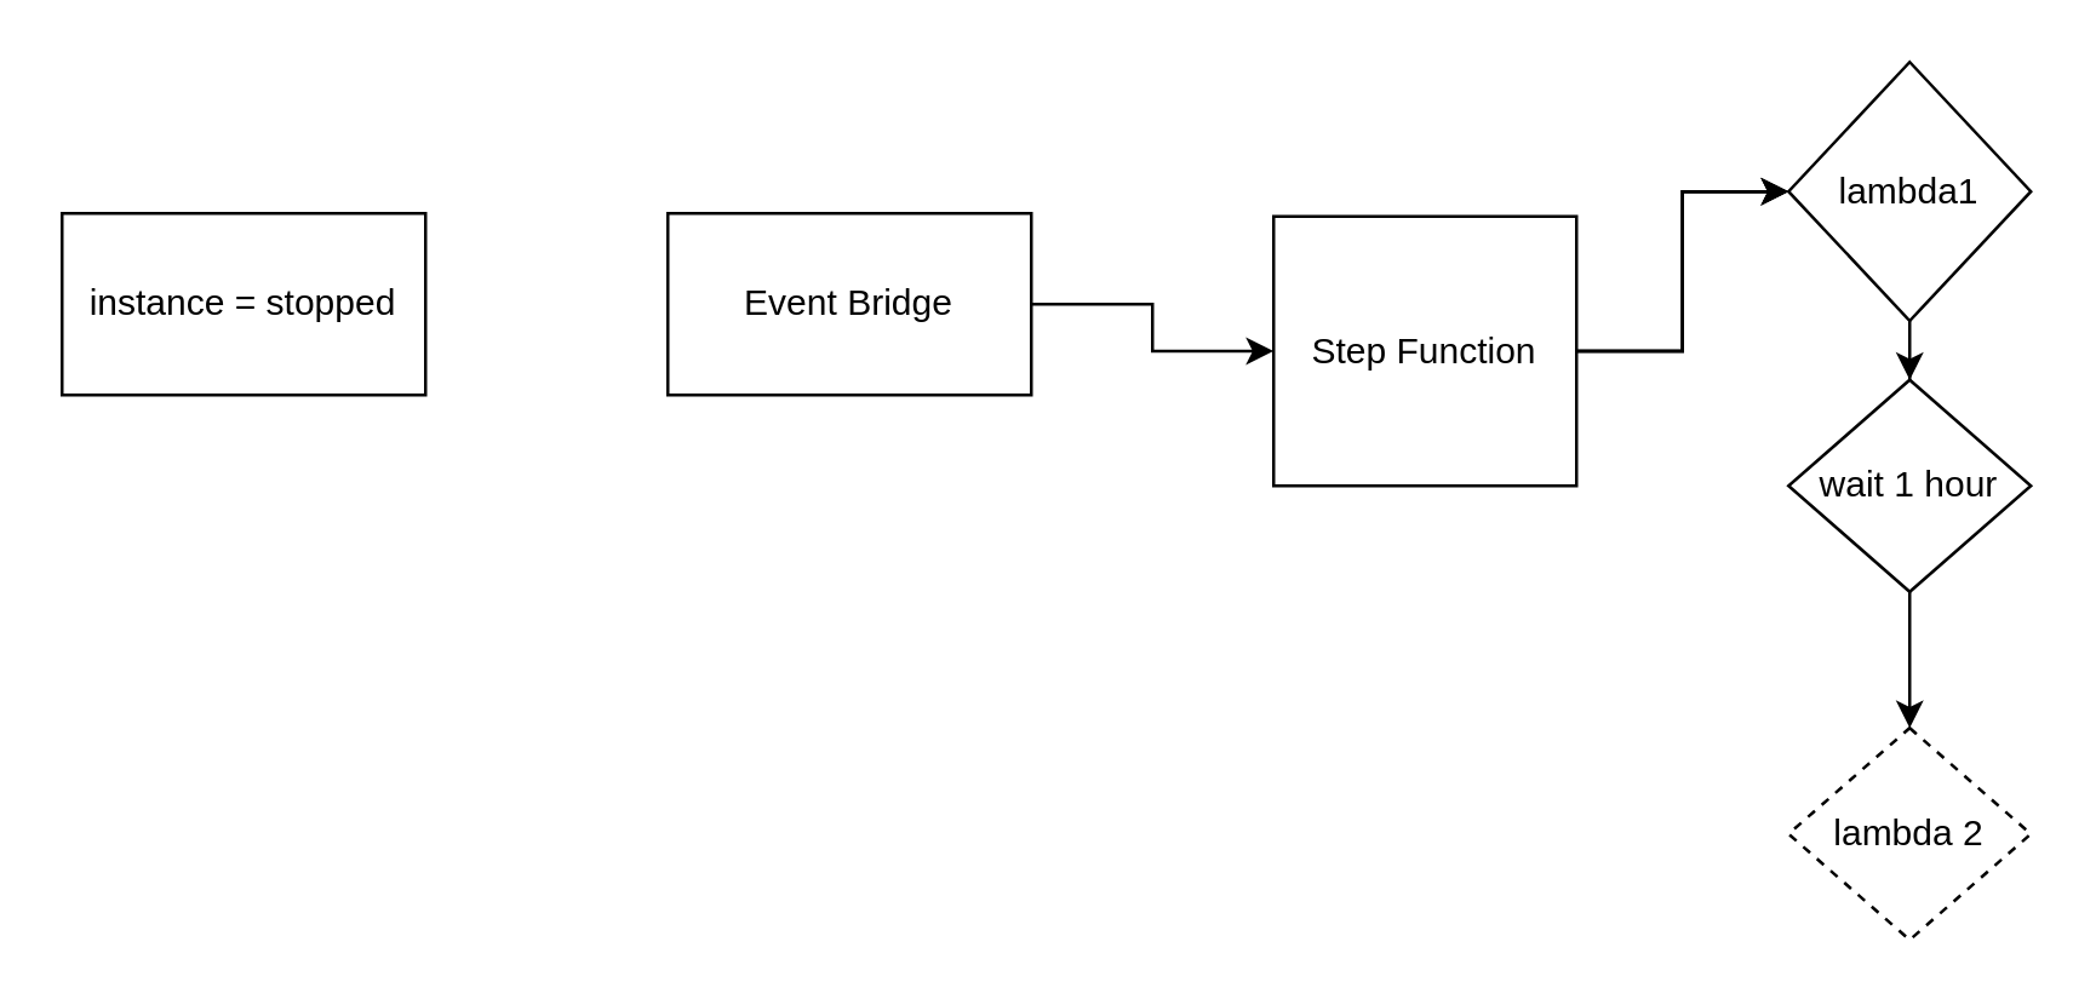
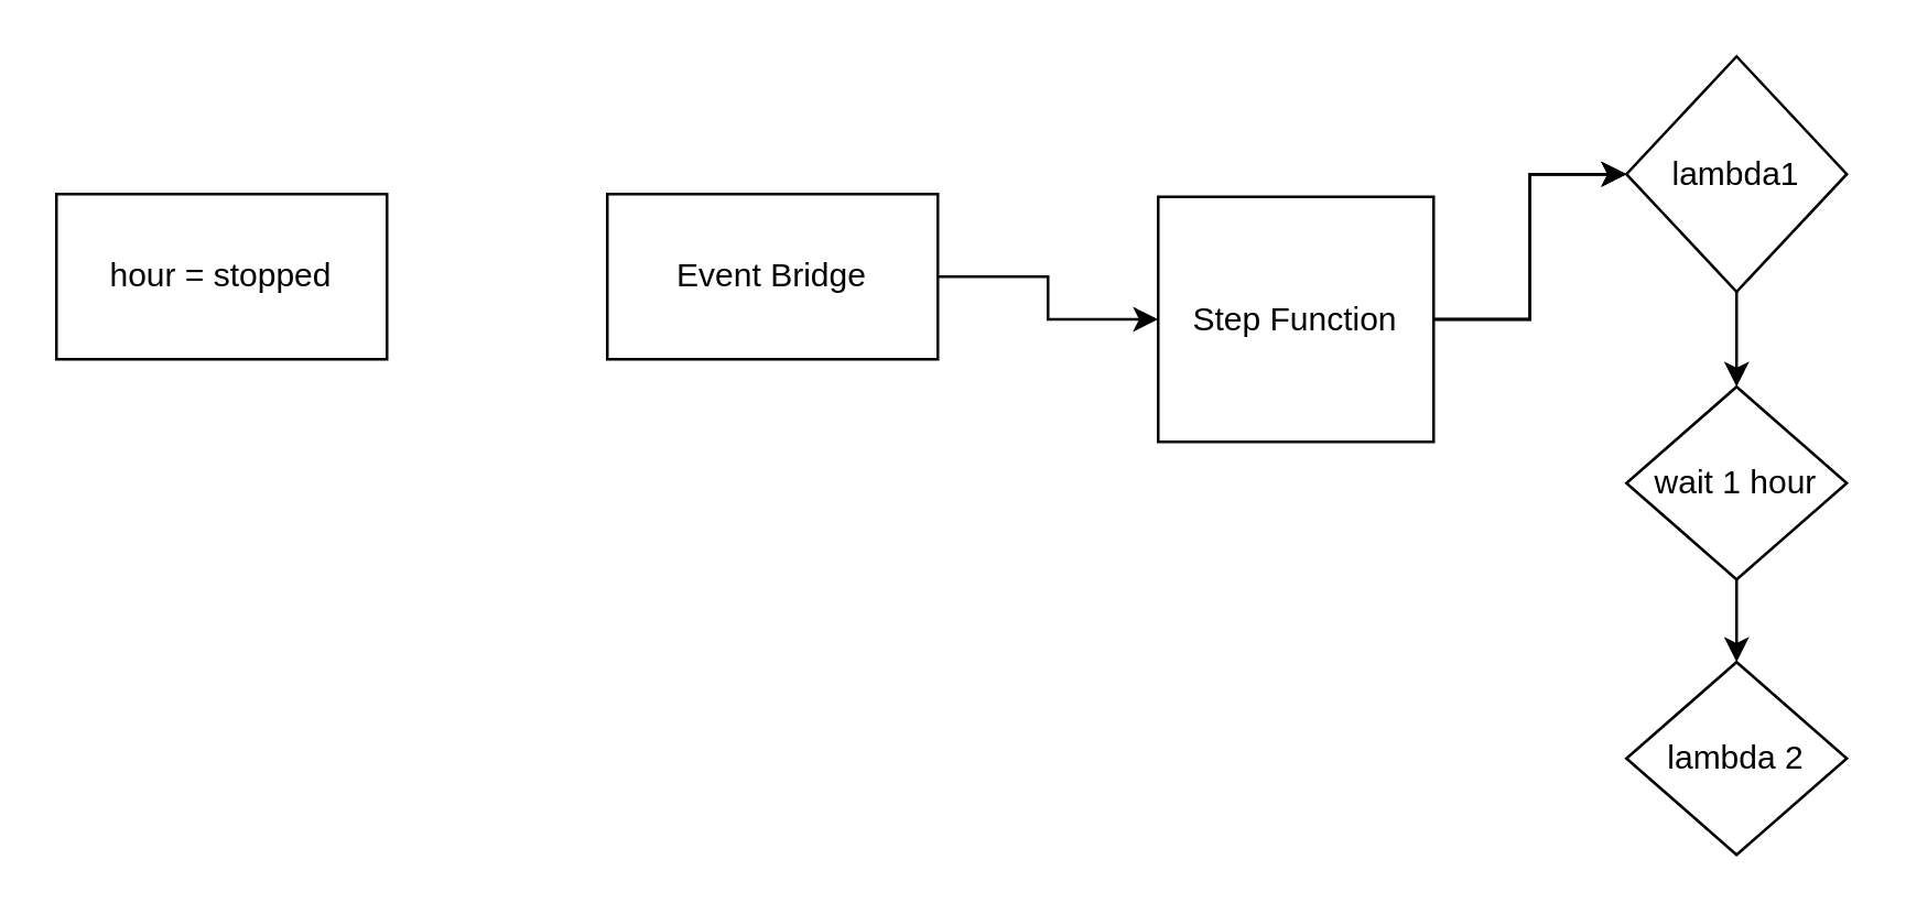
  <mxCell id="0" />
  <mxCell id="1" parent="0" />
- <mxCell id="2" value="instance = stopped" style="rounded=0;whiteSpace=wrap;html=1;" vertex="1" parent="1"><mxGeometry x="20" y="70" width="120" height="60" as="geometry" /></mxCell>
+ <mxCell id="2" value="hour = stopped" style="rounded=0;whiteSpace=wrap;html=1;" vertex="1" parent="1"><mxGeometry x="20" y="70" width="120" height="60" as="geometry" /></mxCell>
  <mxCell id="3" value="" style="edgeStyle=orthogonalEdgeStyle;rounded=0;orthogonalLoop=1;jettySize=auto;html=1;" edge="1" parent="1" source="4" target="8"><mxGeometry relative="1" as="geometry" /></mxCell>
  <mxCell id="4" value="Event Bridge" style="rounded=0;whiteSpace=wrap;html=1;" vertex="1" parent="1"><mxGeometry x="220" y="70" width="120" height="60" as="geometry" /></mxCell>
  <mxCell id="5" value="" style="edgeStyle=orthogonalEdgeStyle;rounded=0;orthogonalLoop=1;jettySize=auto;html=1;" edge="1" parent="1" source="8" target="10"><mxGeometry relative="1" as="geometry" /></mxCell>
  <mxCell id="6" value="" style="edgeStyle=orthogonalEdgeStyle;rounded=0;orthogonalLoop=1;jettySize=auto;html=1;" edge="1" parent="1" source="8" target="10"><mxGeometry relative="1" as="geometry" /></mxCell>
  <mxCell id="7" value="" style="edgeStyle=orthogonalEdgeStyle;rounded=0;orthogonalLoop=1;jettySize=auto;html=1;" edge="1" parent="1" source="8" target="10"><mxGeometry relative="1" as="geometry" /></mxCell>
  <mxCell id="8" value="Step Function" style="rounded=0;whiteSpace=wrap;html=1;" vertex="1" parent="1"><mxGeometry x="420" y="71" width="100" height="89" as="geometry" /></mxCell>
  <mxCell id="9" value="" style="edgeStyle=orthogonalEdgeStyle;rounded=0;orthogonalLoop=1;jettySize=auto;html=1;" edge="1" parent="1" source="10" target="12"><mxGeometry relative="1" as="geometry" /></mxCell>
  <mxCell id="10" value="lambda1" style="rhombus;whiteSpace=wrap;html=1;rounded=0;" vertex="1" parent="1"><mxGeometry x="590" y="20" width="80" height="85.5" as="geometry" /></mxCell>
  <mxCell id="11" value="" style="edgeStyle=orthogonalEdgeStyle;rounded=0;orthogonalLoop=1;jettySize=auto;html=1;" edge="1" parent="1" source="12" target="13"><mxGeometry relative="1" as="geometry" /></mxCell>
- <mxCell id="12" value="wait 1 hour" style="rhombus;whiteSpace=wrap;html=1;rounded=0;" vertex="1" parent="1"><mxGeometry x="590" y="125" width="80" height="70" as="geometry" /></mxCell>
- <mxCell id="13" value="lambda 2" style="rhombus;whiteSpace=wrap;html=1;rounded=0;dashed=1;" vertex="1" parent="1"><mxGeometry x="590" y="240" width="80" height="70" as="geometry" /></mxCell>
+ <mxCell id="12" value="wait 1 hour" style="rhombus;whiteSpace=wrap;html=1;rounded=0;" vertex="1" parent="1"><mxGeometry x="590" y="140" width="80" height="70" as="geometry" /></mxCell>
+ <mxCell id="13" value="lambda 2" style="rhombus;whiteSpace=wrap;html=1;rounded=0;" vertex="1" parent="1"><mxGeometry x="590" y="240" width="80" height="70" as="geometry" /></mxCell>
